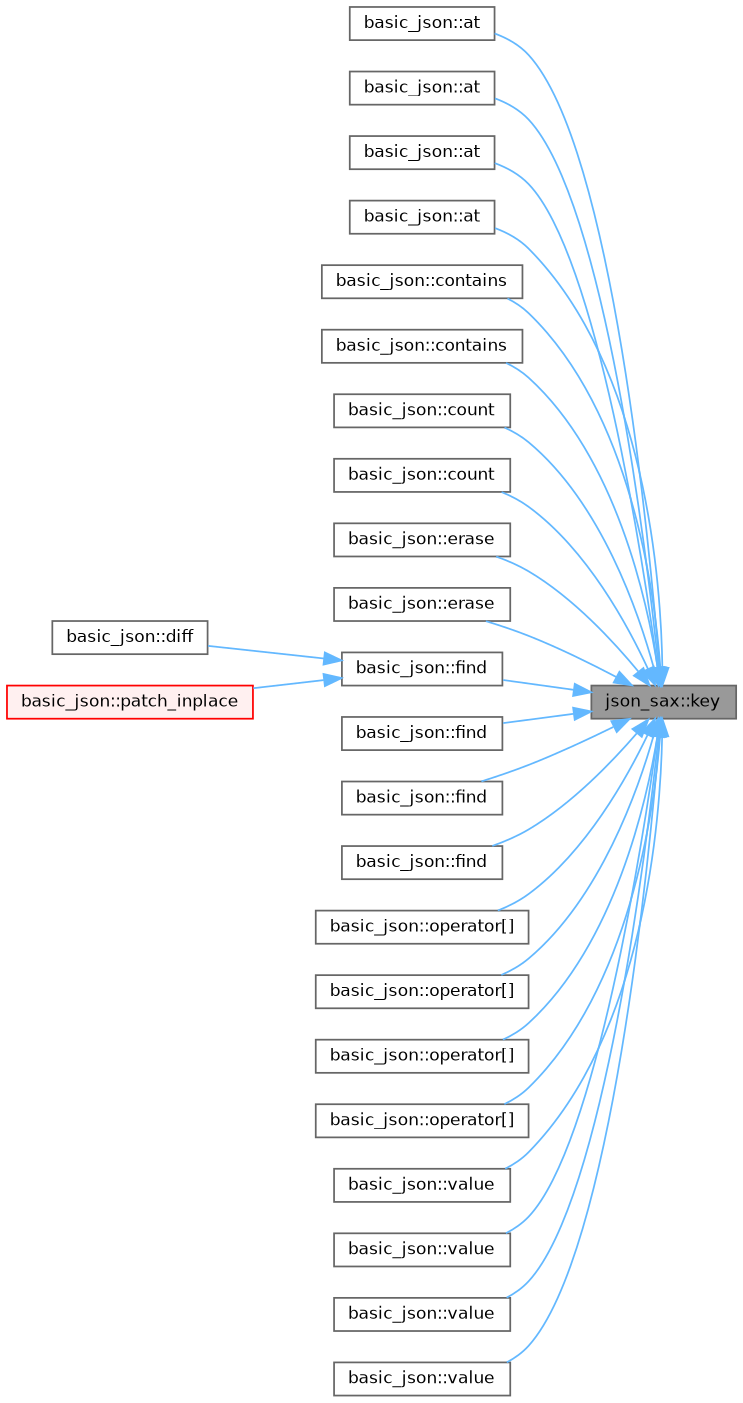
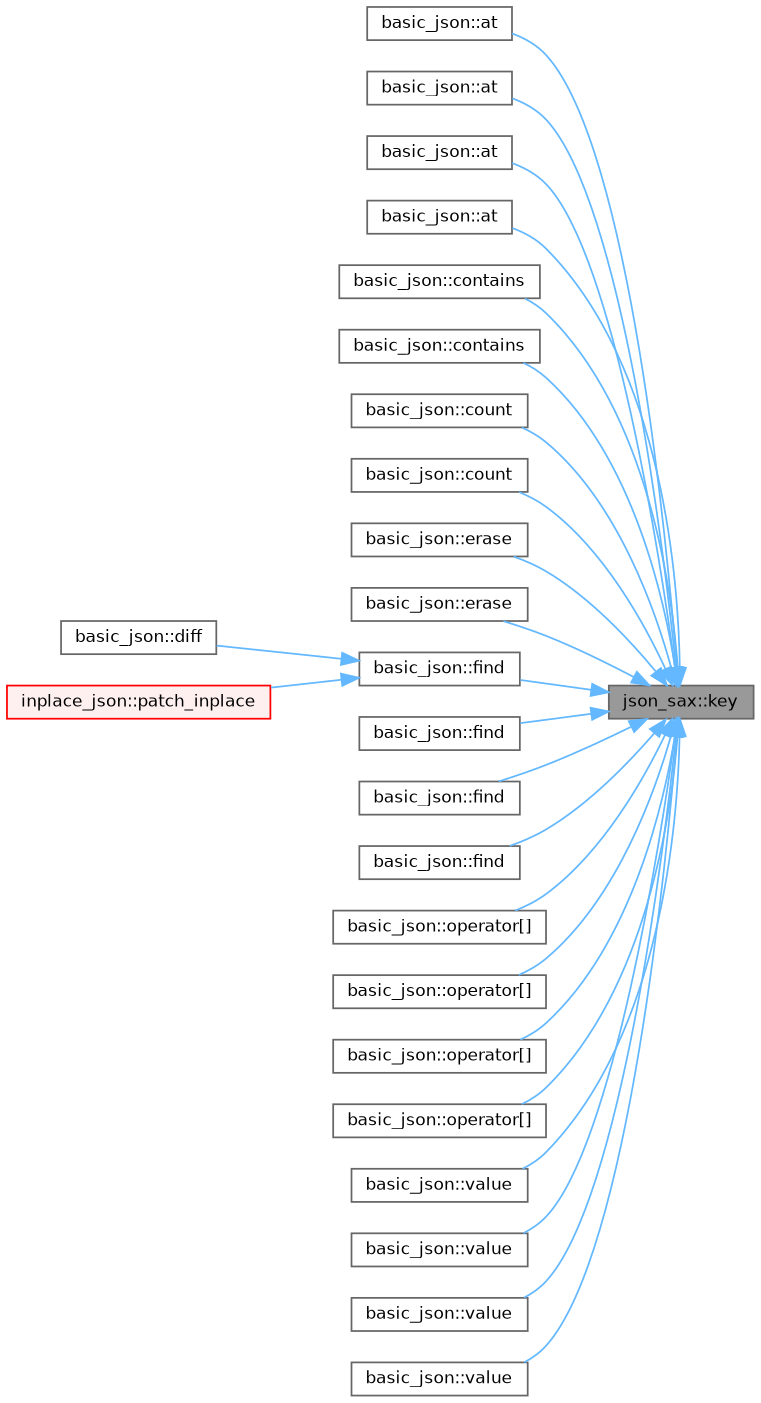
  digraph {
    rankdir=RL
    node [color=grey40 fillcolor=white fontname=Helvetica fontsize=10 shape=box style=filled]
    edge [color=steelblue1 dir=back fontname=Helvetica fontsize=10 labelfontname=Helvetica labelfontsize=10 style=solid]
    n1 [color=gray40 fillcolor=grey60 fontcolor=black height=0.2 label="json_sax::key" width=0.4]
    n2 [height=0.2 label="basic_json::at" width=0.4]
    n3 [height=0.2 label="basic_json::at" width=0.4]
    n4 [height=0.2 label="basic_json::at" width=0.4]
    n5 [height=0.2 label="basic_json::at" width=0.4]
    n6 [height=0.2 label="basic_json::contains" width=0.4]
    n7 [height=0.2 label="basic_json::contains" width=0.4]
    n8 [height=0.2 label="basic_json::count" width=0.4]
    n9 [height=0.2 label="basic_json::count" width=0.4]
    n10 [height=0.2 label="basic_json::erase" width=0.4]
    n11 [height=0.2 label="basic_json::erase" width=0.4]
    n12 [height=0.2 label="basic_json::find" width=0.4]
    n13 [height=0.2 label="basic_json::find" width=0.4]
    n14 [height=0.2 label="basic_json::find" width=0.4]
    n15 [height=0.2 label="basic_json::find" width=0.4]
    n16 [height=0.2 label="basic_json::operator[]" width=0.4]
    n17 [height=0.2 label="basic_json::operator[]" width=0.4]
    n18 [height=0.2 label="basic_json::operator[]" width=0.4]
    n19 [height=0.2 label="basic_json::operator[]" width=0.4]
    n20 [height=0.2 label="basic_json::value" width=0.4]
    n21 [height=0.2 label="basic_json::value" width=0.4]
    n22 [height=0.2 label="basic_json::value" width=0.4]
    n23 [height=0.2 label="basic_json::value" width=0.4]
    n24 [height=0.2 label="basic_json::diff" width=0.4]
-   n25 [color=red fillcolor="#FFF0F0" height=0.2 label="basic_json::patch_inplace" width=0.4]
+   n25 [color=red fillcolor="#FFF0F0" height=0.2 label="inplace_json::patch_inplace" width=0.4]
    n1 -> n2
    n1 -> n3
    n1 -> n4
    n1 -> n5
    n1 -> n6
    n1 -> n7
    n1 -> n8
    n1 -> n9
    n1 -> n10
    n1 -> n11
    n1 -> n12
    n1 -> n13
    n1 -> n14
    n1 -> n15
    n1 -> n16
    n1 -> n17
    n1 -> n18
    n1 -> n19
    n1 -> n20
    n1 -> n21
    n1 -> n22
    n1 -> n23
    n12 -> n24
    n12 -> n25
  }
